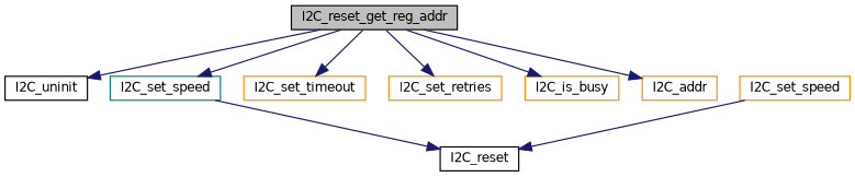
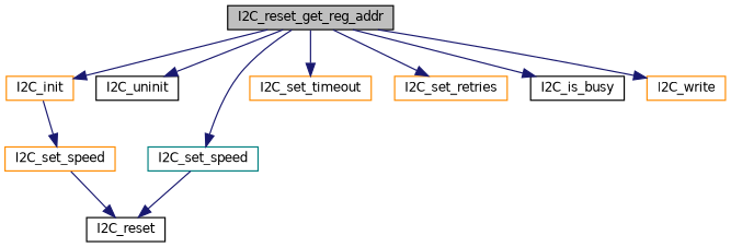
  digraph {
    rankdir=TB
    node [color=darkorange fillcolor=white fontname=Helvetica fontsize=10 shape=record style=filled]
    edge [color=midnightblue fontname=Helvetica fontsize=10 labelfontname=Helvetica labelfontsize=10 style=solid]
    n1 [color=black fillcolor=grey75 fontcolor=black height=0.2 label=I2C_reset_get_reg_addr width=0.4]
+   n2 [height=0.2 label=I2C_init width=0.4]
    n3 [color=black height=0.2 label=I2C_uninit width=0.4]
    n4 [color=teal height=0.2 label=I2C_set_speed width=0.4]
    n5 [height=0.2 label=I2C_set_timeout width=0.4]
    n6 [height=0.2 label=I2C_set_retries width=0.4]
-   n7 [height=0.2 label=I2C_is_busy width=0.4]
-   n8 [height=0.2 label=I2C_addr width=0.4]
+   n7 [color=black height=0.2 label=I2C_is_busy width=0.4]
+   n8 [height=0.2 label=I2C_write width=0.4]
    n9 [height=0.2 label=I2C_set_speed width=0.4]
    n10 [color=black height=0.2 label=I2C_reset width=0.4]
+   n1 -> n2
    n1 -> n3
    n1 -> n4
    n1 -> n5
    n1 -> n6
    n1 -> n7
    n1 -> n8
+   n2 -> n9
    n4 -> n10
    n9 -> n10
  }
